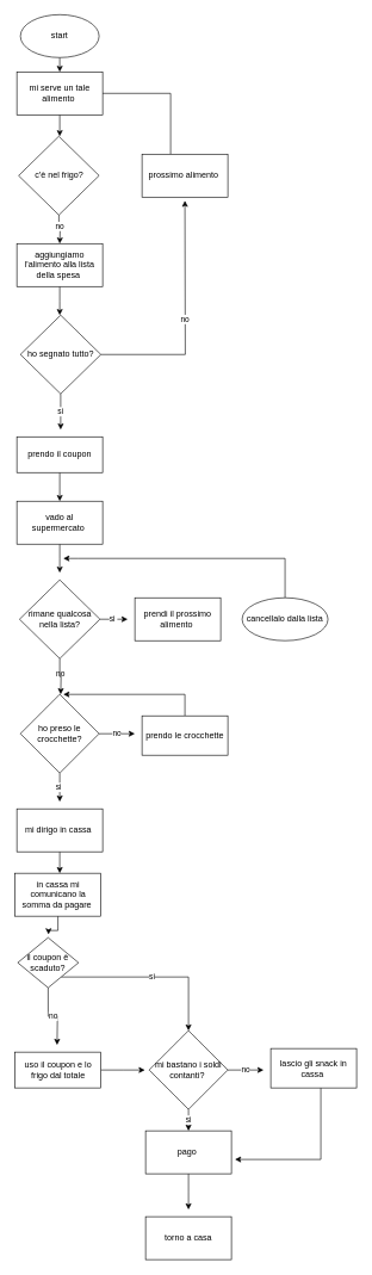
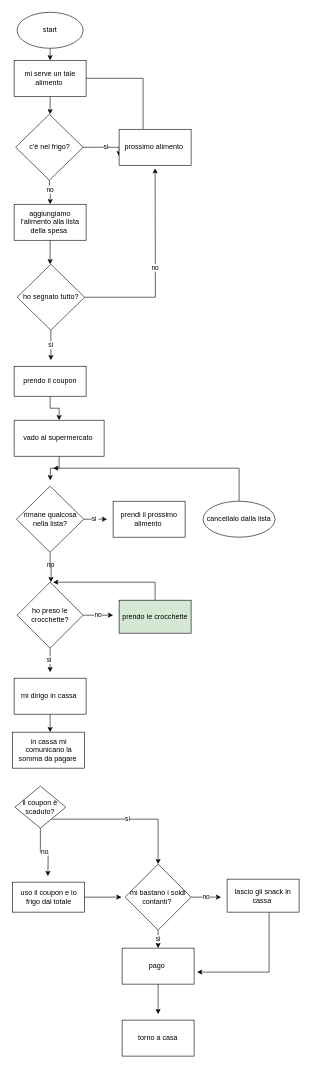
  <mxCell id="0" />
  <mxCell id="1" parent="0" />
  <mxCell id="2" style="edgeStyle=orthogonalEdgeStyle;rounded=0;orthogonalLoop=1;jettySize=auto;html=1;" parent="1" source="3" edge="1"><mxGeometry relative="1" as="geometry"><mxPoint x="83" y="100" as="targetPoint" /></mxGeometry></mxCell>
  <mxCell id="3" value="start" style="ellipse;whiteSpace=wrap;html=1;" parent="1" vertex="1"><mxGeometry x="28" y="20" width="110" height="60" as="geometry" /></mxCell>
  <mxCell id="4" style="edgeStyle=orthogonalEdgeStyle;rounded=0;orthogonalLoop=1;jettySize=auto;html=1;" parent="1" source="5" edge="1"><mxGeometry relative="1" as="geometry"><mxPoint x="83" y="190" as="targetPoint" /></mxGeometry></mxCell>
  <mxCell id="5" value="mi serve un tale alimento&amp;nbsp;" style="rounded=0;whiteSpace=wrap;html=1;" parent="1" vertex="1"><mxGeometry x="23" y="100" width="120" height="60" as="geometry" /></mxCell>
+ <mxCell id="6" value="si" style="edgeStyle=orthogonalEdgeStyle;rounded=0;orthogonalLoop=1;jettySize=auto;html=1;entryX=0;entryY=0.75;entryDx=0;entryDy=0;" parent="1" source="9" target="11" edge="1"><mxGeometry relative="1" as="geometry"><mxPoint x="168" y="230" as="targetPoint" /><Array as="points"><mxPoint x="198" y="245" /></Array></mxGeometry></mxCell>
  <mxCell id="7" style="edgeStyle=orthogonalEdgeStyle;rounded=0;orthogonalLoop=1;jettySize=auto;html=1;" parent="1" source="9" edge="1"><mxGeometry relative="1" as="geometry"><mxPoint x="83" y="340" as="targetPoint" /></mxGeometry></mxCell>
  <mxCell id="8" value="no" style="edgeLabel;html=1;align=center;verticalAlign=middle;resizable=0;points=[];" parent="7" vertex="1" connectable="0"><mxGeometry x="-0.25" y="1" relative="1" as="geometry"><mxPoint as="offset" /></mxGeometry></mxCell>
  <mxCell id="9" value="c'è nel frigo?" style="rhombus;whiteSpace=wrap;html=1;" parent="1" vertex="1"><mxGeometry x="25.5" y="190" width="112.5" height="110" as="geometry" /></mxCell>
  <mxCell id="10" style="edgeStyle=orthogonalEdgeStyle;rounded=0;orthogonalLoop=1;jettySize=auto;html=1;entryX=1;entryY=0.5;entryDx=0;entryDy=0;endArrow=none;" parent="1" source="11" target="5" edge="1"><mxGeometry relative="1" as="geometry"><mxPoint x="188" y="120" as="targetPoint" /><Array as="points"><mxPoint x="238" y="130" /></Array></mxGeometry></mxCell>
  <mxCell id="11" value="prossimo alimento&amp;nbsp;" style="rounded=0;whiteSpace=wrap;html=1;" parent="1" vertex="1"><mxGeometry x="198" y="215" width="120" height="60" as="geometry" /></mxCell>
  <mxCell id="12" style="edgeStyle=orthogonalEdgeStyle;rounded=0;orthogonalLoop=1;jettySize=auto;html=1;" parent="1" source="13" edge="1"><mxGeometry relative="1" as="geometry"><mxPoint x="83" y="440" as="targetPoint" /></mxGeometry></mxCell>
  <mxCell id="13" value="aggiungiamo l'alimento alla lista della spesa&amp;nbsp;" style="rounded=0;whiteSpace=wrap;html=1;" parent="1" vertex="1"><mxGeometry x="23" y="340" width="120" height="60" as="geometry" /></mxCell>
  <mxCell id="14" value="no" style="edgeStyle=orthogonalEdgeStyle;rounded=0;orthogonalLoop=1;jettySize=auto;html=1;" parent="1" source="16" edge="1"><mxGeometry relative="1" as="geometry"><mxPoint x="258" y="280" as="targetPoint" /></mxGeometry></mxCell>
  <mxCell id="15" value="si" style="edgeStyle=orthogonalEdgeStyle;rounded=0;orthogonalLoop=1;jettySize=auto;html=1;" parent="1" source="16" edge="1"><mxGeometry relative="1" as="geometry"><mxPoint x="84.25" y="600" as="targetPoint" /></mxGeometry></mxCell>
  <mxCell id="16" value="ho segnato tutto?" style="rhombus;whiteSpace=wrap;html=1;" parent="1" vertex="1"><mxGeometry x="28" y="440" width="112.5" height="110" as="geometry" /></mxCell>
  <mxCell id="17" style="edgeStyle=orthogonalEdgeStyle;rounded=0;orthogonalLoop=1;jettySize=auto;html=1;" parent="1" source="18" target="20" edge="1"><mxGeometry relative="1" as="geometry"><mxPoint x="83" y="700" as="targetPoint" /></mxGeometry></mxCell>
  <mxCell id="18" value="prendo il coupon" style="rounded=0;whiteSpace=wrap;html=1;" parent="1" vertex="1"><mxGeometry x="23" y="610" width="120" height="50" as="geometry" /></mxCell>
  <mxCell id="19" style="edgeStyle=orthogonalEdgeStyle;rounded=0;orthogonalLoop=1;jettySize=auto;html=1;" parent="1" source="20" edge="1"><mxGeometry relative="1" as="geometry"><mxPoint x="83" y="800" as="targetPoint" /></mxGeometry></mxCell>
- <mxCell id="20" value="vado al supermercato&amp;nbsp;" style="rounded=0;whiteSpace=wrap;html=1;" parent="1" vertex="1"><mxGeometry x="23" y="700" width="120" height="60" as="geometry" /></mxCell>
+ <mxCell id="20" value="vado al supermercato&amp;nbsp;" style="rounded=0;whiteSpace=wrap;html=1;" parent="1" vertex="1"><mxGeometry x="23" y="700" width="150" height="60" as="geometry" /></mxCell>
  <mxCell id="21" style="edgeStyle=orthogonalEdgeStyle;rounded=0;orthogonalLoop=1;jettySize=auto;html=1;" parent="1" source="24" edge="1"><mxGeometry relative="1" as="geometry"><mxPoint x="178" y="865" as="targetPoint" /></mxGeometry></mxCell>
  <mxCell id="22" value="no" style="edgeLabel;html=1;align=center;verticalAlign=middle;resizable=0;points=[];" parent="21" vertex="1" connectable="0"><mxGeometry x="-0.141" y="-1" relative="1" as="geometry"><mxPoint x="-73" y="74" as="offset" /></mxGeometry></mxCell>
  <mxCell id="23" value="si&amp;nbsp;" style="edgeStyle=orthogonalEdgeStyle;rounded=0;orthogonalLoop=1;jettySize=auto;html=1;exitX=0.5;exitY=1;exitDx=0;exitDy=0;" parent="1" source="24" edge="1"><mxGeometry x="-1" y="93" relative="1" as="geometry"><mxPoint x="84.3" y="970" as="targetPoint" /><mxPoint x="-18" y="-55" as="offset" /></mxGeometry></mxCell>
  <mxCell id="24" value="rimane qualcosa nella lista?" style="rhombus;whiteSpace=wrap;html=1;" parent="1" vertex="1"><mxGeometry x="26.75" y="810" width="112.5" height="110" as="geometry" /></mxCell>
  <mxCell id="25" value="prendi il prossimo alimento&amp;nbsp;" style="rounded=0;whiteSpace=wrap;html=1;" parent="1" vertex="1"><mxGeometry x="188" y="835" width="120" height="60" as="geometry" /></mxCell>
  <mxCell id="26" style="edgeStyle=orthogonalEdgeStyle;rounded=0;orthogonalLoop=1;jettySize=auto;html=1;" parent="1" source="27" edge="1"><mxGeometry relative="1" as="geometry"><mxPoint x="88" y="780" as="targetPoint" /><Array as="points"><mxPoint x="398" y="780" /><mxPoint x="108" y="780" /></Array></mxGeometry></mxCell>
  <mxCell id="27" value="cancellalo dalla lista" style="ellipse;whiteSpace=wrap;html=1;" parent="1" vertex="1"><mxGeometry x="338" y="835" width="120" height="60" as="geometry" /></mxCell>
  <mxCell id="28" value="no" style="edgeStyle=orthogonalEdgeStyle;rounded=0;orthogonalLoop=1;jettySize=auto;html=1;" parent="1" source="30" edge="1"><mxGeometry relative="1" as="geometry"><mxPoint x="188" y="1025" as="targetPoint" /></mxGeometry></mxCell>
  <mxCell id="29" value="si&amp;nbsp;" style="edgeStyle=orthogonalEdgeStyle;rounded=0;orthogonalLoop=1;jettySize=auto;html=1;exitX=0.5;exitY=1;exitDx=0;exitDy=0;" parent="1" source="30" edge="1"><mxGeometry relative="1" as="geometry"><mxPoint x="83" y="1120" as="targetPoint" /></mxGeometry></mxCell>
  <mxCell id="30" value="ho preso le crocchette?" style="rhombus;whiteSpace=wrap;html=1;" parent="1" vertex="1"><mxGeometry x="28" y="970" width="110" height="110" as="geometry" /></mxCell>
  <mxCell id="31" style="edgeStyle=orthogonalEdgeStyle;rounded=0;orthogonalLoop=1;jettySize=auto;html=1;" parent="1" source="32" edge="1"><mxGeometry relative="1" as="geometry"><mxPoint x="88" y="970" as="targetPoint" /><Array as="points"><mxPoint x="258" y="970" /></Array></mxGeometry></mxCell>
- <mxCell id="32" value="prendo le crocchette" style="rounded=0;whiteSpace=wrap;html=1;" parent="1" vertex="1"><mxGeometry x="198" y="1000" width="120" height="55" as="geometry" /></mxCell>
+ <mxCell id="32" value="prendo le crocchette" style="rounded=0;whiteSpace=wrap;html=1;fillColor=#d5e8d4;" parent="1" vertex="1"><mxGeometry x="198" y="1000" width="120" height="55" as="geometry" /></mxCell>
  <mxCell id="33" style="edgeStyle=orthogonalEdgeStyle;rounded=0;orthogonalLoop=1;jettySize=auto;html=1;" parent="1" source="34" edge="1"><mxGeometry relative="1" as="geometry"><mxPoint x="83" y="1220" as="targetPoint" /></mxGeometry></mxCell>
  <mxCell id="34" value="mi dirigo in cassa&amp;nbsp;" style="rounded=0;whiteSpace=wrap;html=1;" parent="1" vertex="1"><mxGeometry x="23" y="1130" width="120" height="60" as="geometry" /></mxCell>
  <mxCell id="35" value="si" style="edgeStyle=orthogonalEdgeStyle;rounded=0;orthogonalLoop=1;jettySize=auto;html=1;entryX=0.5;entryY=0;entryDx=0;entryDy=0;" parent="1" source="37" target="44" edge="1"><mxGeometry relative="1" as="geometry"><mxPoint x="258" y="1430" as="targetPoint" /><Array as="points"><mxPoint x="263" y="1365" /></Array></mxGeometry></mxCell>
  <mxCell id="36" value="no" style="edgeStyle=orthogonalEdgeStyle;rounded=0;orthogonalLoop=1;jettySize=auto;html=1;exitX=0.5;exitY=1;exitDx=0;exitDy=0;" parent="1" source="37" edge="1"><mxGeometry relative="1" as="geometry"><mxPoint x="79.25" y="1460" as="targetPoint" /></mxGeometry></mxCell>
  <mxCell id="37" value="il coupon è scaduto?" style="rhombus;whiteSpace=wrap;html=1;" parent="1" vertex="1"><mxGeometry x="24.25" y="1310" width="85" height="70" as="geometry" /></mxCell>
  <mxCell id="38" style="edgeStyle=orthogonalEdgeStyle;rounded=0;orthogonalLoop=1;jettySize=auto;html=1;" parent="1" source="39" edge="1"><mxGeometry relative="1" as="geometry"><mxPoint x="202" y="1495" as="targetPoint" /></mxGeometry></mxCell>
  <mxCell id="39" value="uso il coupon e lo frigo dal totale" style="rounded=0;whiteSpace=wrap;html=1;" parent="1" vertex="1"><mxGeometry x="20.5" y="1470" width="120" height="50" as="geometry" /></mxCell>
- <mxCell id="40" style="edgeStyle=orthogonalEdgeStyle;rounded=0;orthogonalLoop=1;jettySize=auto;html=1;entryX=0.507;entryY=-0.064;entryDx=0;entryDy=0;entryPerimeter=0;" parent="1" source="41" target="37" edge="1"><mxGeometry relative="1" as="geometry" /></mxCell>
  <mxCell id="41" value="in cassa mi comunicano la somma da pagare&amp;nbsp;" style="rounded=0;whiteSpace=wrap;html=1;" parent="1" vertex="1"><mxGeometry x="20.5" y="1220" width="120" height="60" as="geometry" /></mxCell>
  <mxCell id="42" value="si" style="edgeStyle=orthogonalEdgeStyle;rounded=0;orthogonalLoop=1;jettySize=auto;html=1;exitX=0.5;exitY=1;exitDx=0;exitDy=0;" parent="1" source="44" target="46" edge="1"><mxGeometry relative="1" as="geometry"><mxPoint x="263" y="1590" as="targetPoint" /></mxGeometry></mxCell>
  <mxCell id="43" value="no" style="edgeStyle=orthogonalEdgeStyle;rounded=0;orthogonalLoop=1;jettySize=auto;html=1;" parent="1" source="44" edge="1"><mxGeometry relative="1" as="geometry"><mxPoint x="368" y="1495" as="targetPoint" /></mxGeometry></mxCell>
  <mxCell id="44" value="mi bastano i soldi contanti?&amp;nbsp;" style="rhombus;whiteSpace=wrap;html=1;" parent="1" vertex="1"><mxGeometry x="208" y="1440" width="110" height="110" as="geometry" /></mxCell>
  <mxCell id="45" style="edgeStyle=orthogonalEdgeStyle;rounded=0;orthogonalLoop=1;jettySize=auto;html=1;" parent="1" source="46" edge="1"><mxGeometry relative="1" as="geometry"><mxPoint x="263" y="1690" as="targetPoint" /></mxGeometry></mxCell>
  <mxCell id="46" value="pago&amp;nbsp;" style="rounded=0;whiteSpace=wrap;html=1;" parent="1" vertex="1"><mxGeometry x="203" y="1580" width="120" height="60" as="geometry" /></mxCell>
  <mxCell id="47" style="edgeStyle=orthogonalEdgeStyle;rounded=0;orthogonalLoop=1;jettySize=auto;html=1;" parent="1" source="48" edge="1"><mxGeometry relative="1" as="geometry"><mxPoint x="328" y="1620" as="targetPoint" /><Array as="points"><mxPoint x="448" y="1620" /></Array></mxGeometry></mxCell>
  <mxCell id="48" value="lascio gli snack in cassa&amp;nbsp;" style="rounded=0;whiteSpace=wrap;html=1;" parent="1" vertex="1"><mxGeometry x="378" y="1465" width="120" height="55" as="geometry" /></mxCell>
  <mxCell id="49" value="torno a casa" style="rounded=0;whiteSpace=wrap;html=1;" parent="1" vertex="1"><mxGeometry x="203" y="1700" width="120" height="60" as="geometry" /></mxCell>
